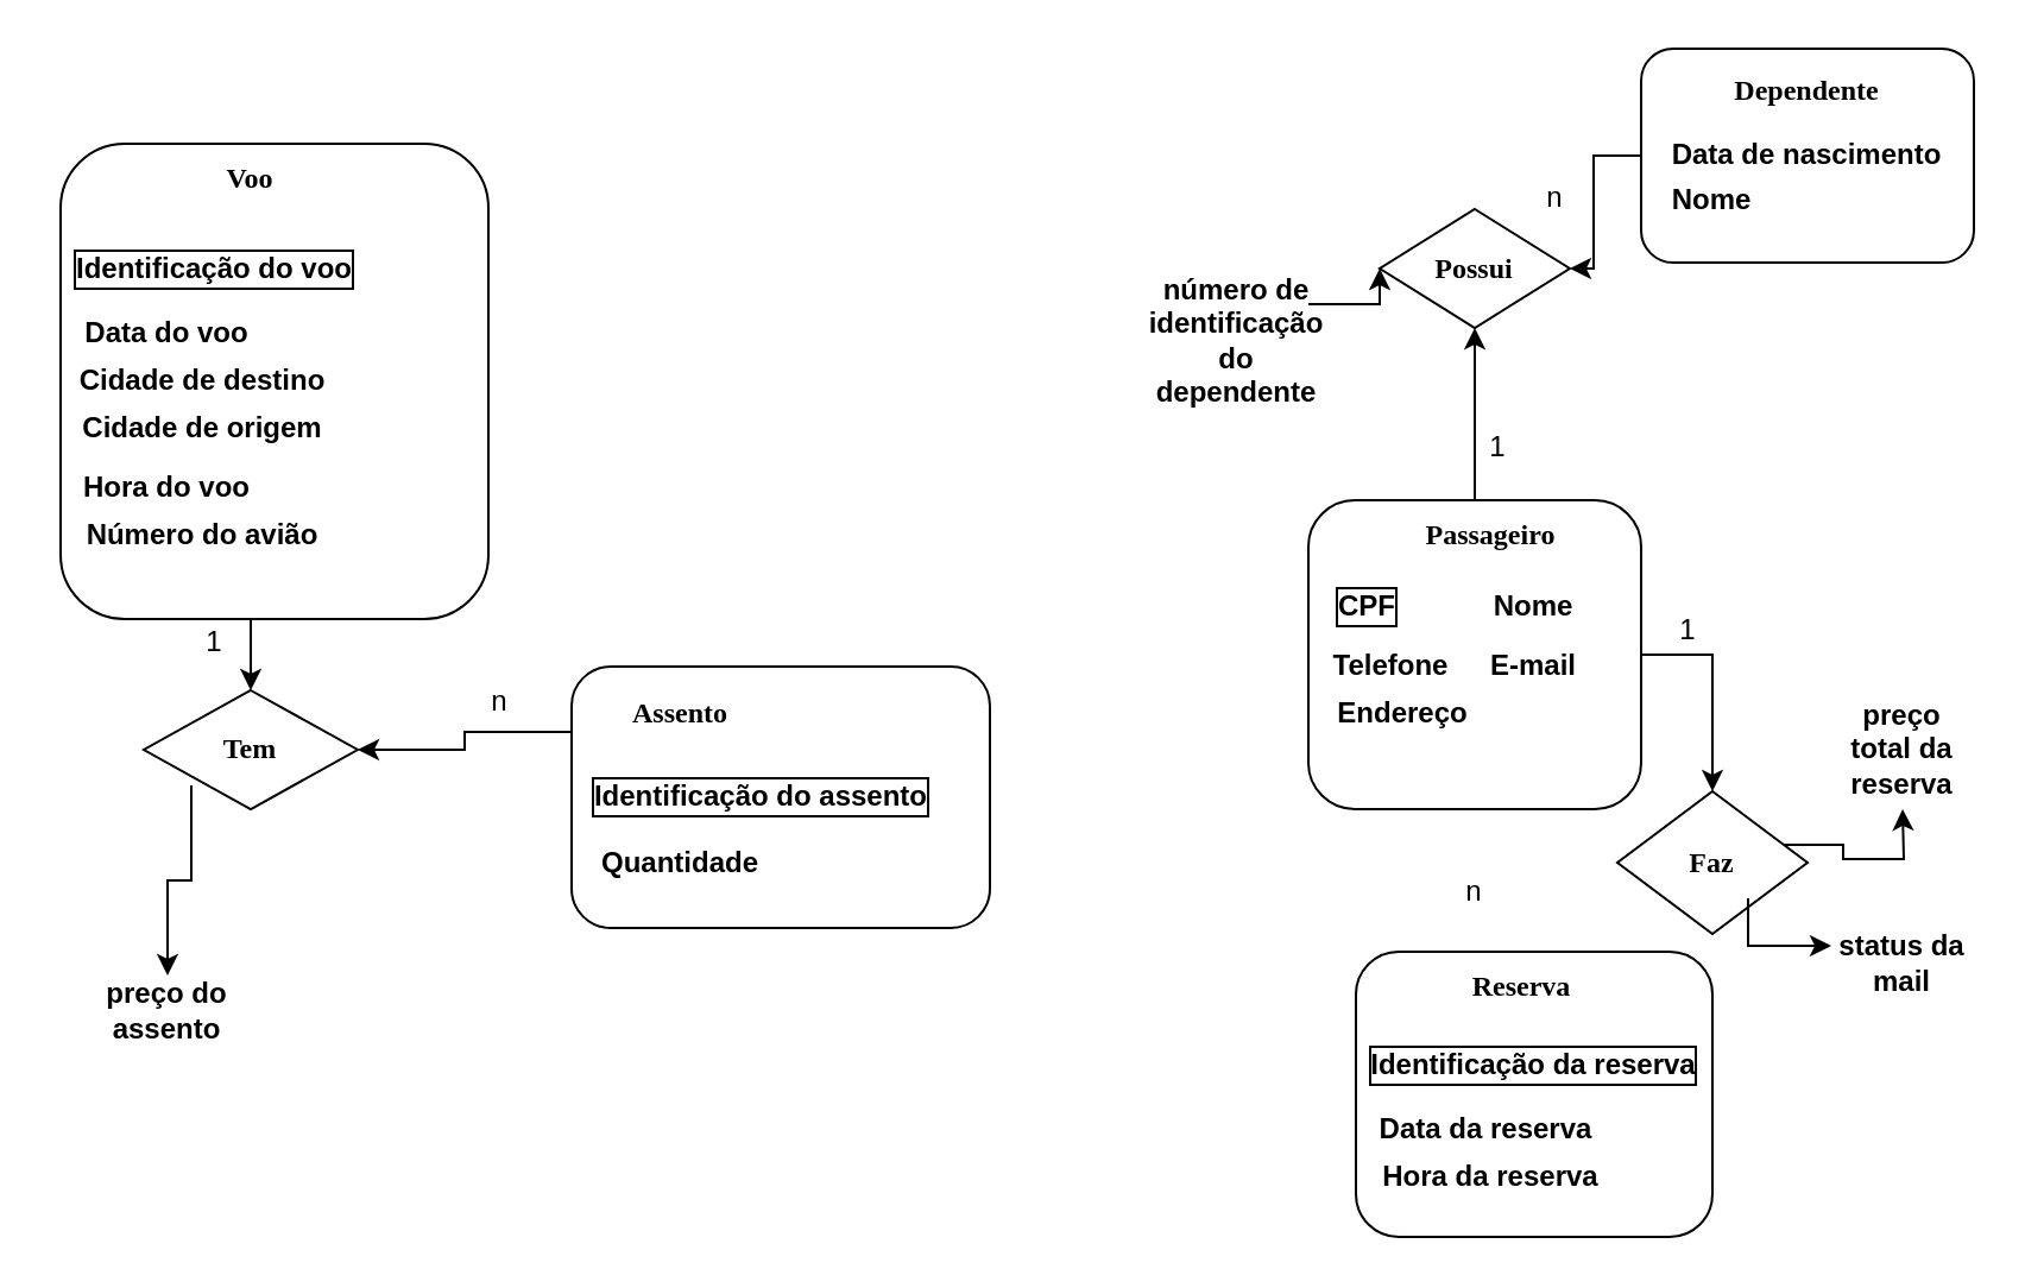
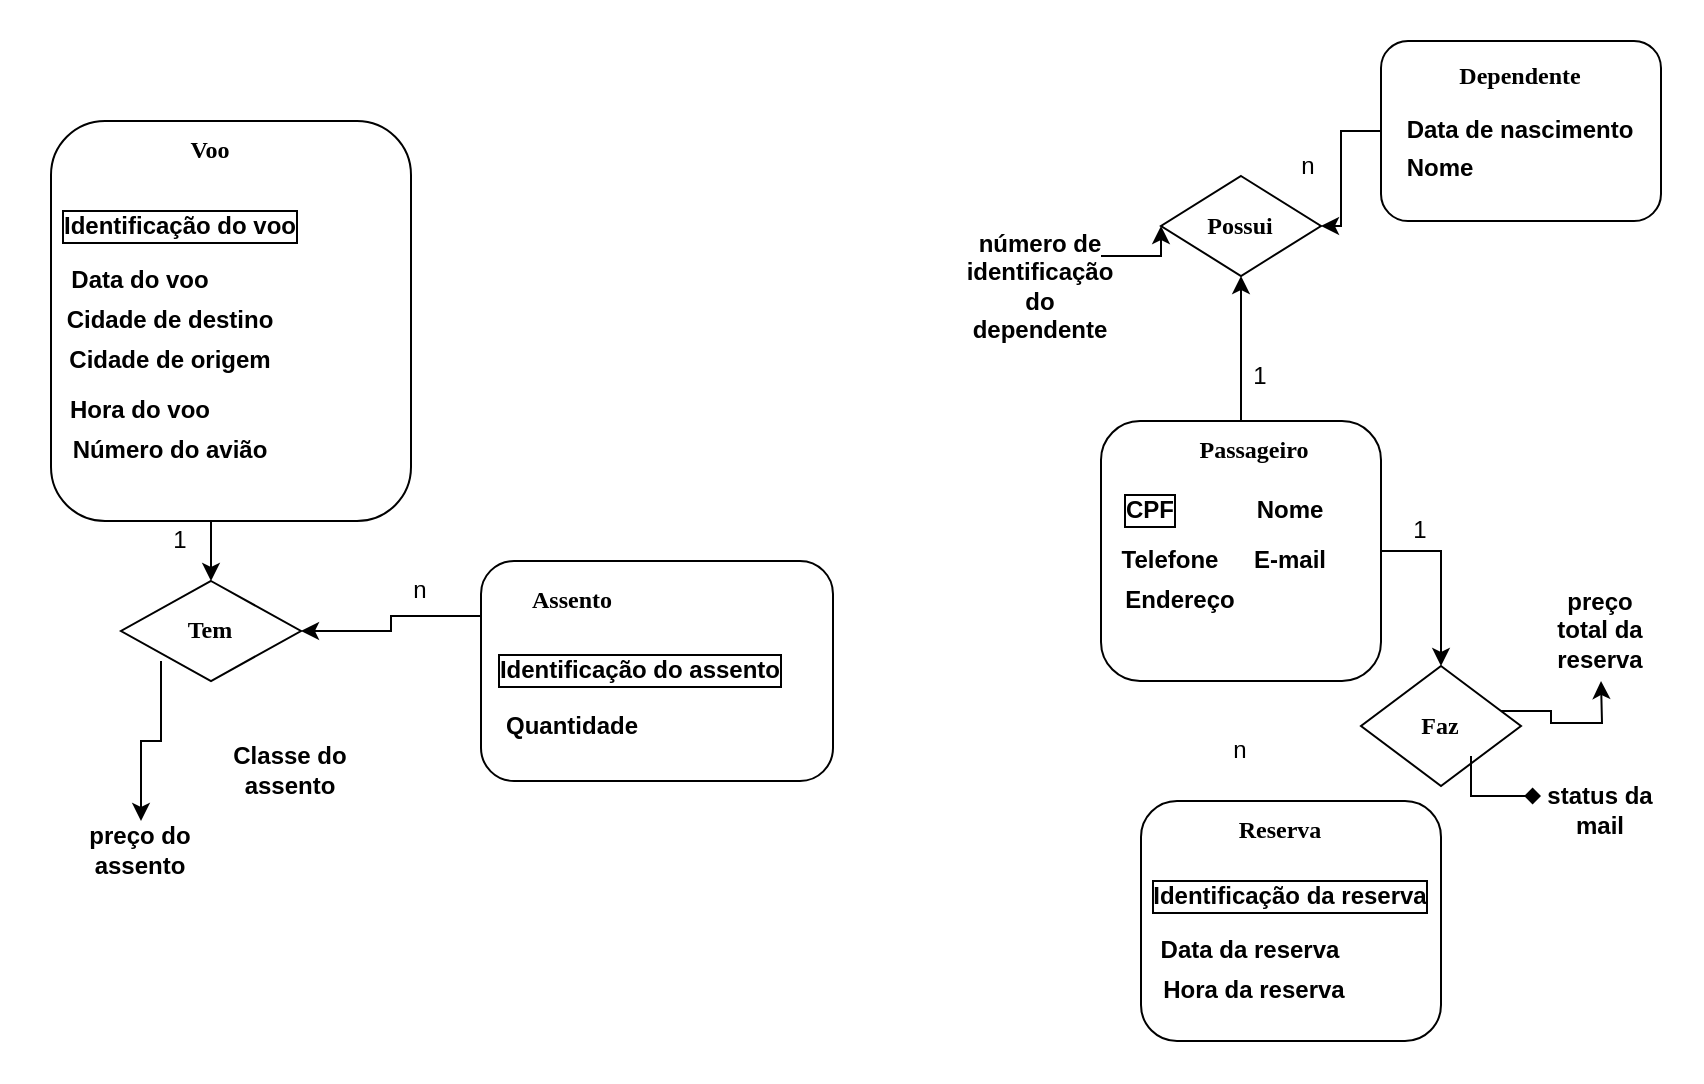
  <mxCell id="0" />
  <mxCell id="1" parent="0" />
  <mxCell id="2" style="edgeStyle=orthogonalEdgeStyle;rounded=0;orthogonalLoop=1;jettySize=auto;html=1;exitX=0.5;exitY=1;exitDx=0;exitDy=0;entryX=0.5;entryY=0;entryDx=0;entryDy=0;" edge="1" parent="1" source="3" target="12"><mxGeometry relative="1" as="geometry" /></mxCell>
  <mxCell id="3" value="" style="rounded=1;whiteSpace=wrap;html=1;" vertex="1" parent="1"><mxGeometry x="25" y="60" width="180" height="200" as="geometry" /></mxCell>
  <mxCell id="4" value="Voo" style="text;html=1;strokeColor=none;fillColor=none;align=center;verticalAlign=middle;rounded=0;fontStyle=1;labelBackgroundColor=none;labelBorderColor=none;whiteSpace=wrap;fontFamily=Verdana;" vertex="1" parent="1"><mxGeometry x="70" y="52.5" width="70" height="45" as="geometry" /></mxCell>
  <mxCell id="5" style="edgeStyle=orthogonalEdgeStyle;rounded=0;orthogonalLoop=1;jettySize=auto;html=1;exitX=0;exitY=0.25;exitDx=0;exitDy=0;entryX=1;entryY=0.5;entryDx=0;entryDy=0;" edge="1" parent="1" source="6" target="12"><mxGeometry relative="1" as="geometry" /></mxCell>
  <mxCell id="6" value="" style="rounded=1;whiteSpace=wrap;html=1;" vertex="1" parent="1"><mxGeometry x="240" y="280" width="176" height="110" as="geometry" /></mxCell>
  <mxCell id="7" value="" style="edgeStyle=orthogonalEdgeStyle;rounded=0;orthogonalLoop=1;jettySize=auto;html=1;" edge="1" parent="1" source="9" target="13"><mxGeometry relative="1" as="geometry" /></mxCell>
  <mxCell id="8" style="edgeStyle=orthogonalEdgeStyle;rounded=0;orthogonalLoop=1;jettySize=auto;html=1;exitX=1;exitY=0.5;exitDx=0;exitDy=0;entryX=0.5;entryY=0;entryDx=0;entryDy=0;" edge="1" parent="1" source="9" target="16"><mxGeometry relative="1" as="geometry" /></mxCell>
  <mxCell id="9" value="" style="rounded=1;whiteSpace=wrap;html=1;" vertex="1" parent="1"><mxGeometry x="550" y="210" width="140" height="130" as="geometry" /></mxCell>
  <mxCell id="10" value="" style="edgeStyle=orthogonalEdgeStyle;rounded=0;orthogonalLoop=1;jettySize=auto;html=1;" edge="1" parent="1" source="11" target="13"><mxGeometry relative="1" as="geometry" /></mxCell>
  <mxCell id="11" value="" style="rounded=1;whiteSpace=wrap;html=1;" vertex="1" parent="1"><mxGeometry x="690" y="20" width="140" height="90" as="geometry" /></mxCell>
  <mxCell id="12" value="" style="rhombus;whiteSpace=wrap;html=1;" vertex="1" parent="1"><mxGeometry x="60" y="290" width="90" height="50" as="geometry" /></mxCell>
  <mxCell id="13" value="" style="rhombus;whiteSpace=wrap;html=1;" vertex="1" parent="1"><mxGeometry x="580" y="87.5" width="80" height="50" as="geometry" /></mxCell>
  <mxCell id="14" value="Passageiro" style="text;html=1;strokeColor=none;fillColor=none;align=center;verticalAlign=middle;whiteSpace=wrap;rounded=0;fontStyle=1;fontFamily=Verdana;" vertex="1" parent="1"><mxGeometry x="597" y="210" width="60" height="30" as="geometry" /></mxCell>
  <mxCell id="15" value="Dependente" style="text;html=1;strokeColor=none;fillColor=none;align=center;verticalAlign=middle;whiteSpace=wrap;rounded=0;fontStyle=1;fontFamily=Verdana;" vertex="1" parent="1"><mxGeometry x="730" y="22.5" width="60" height="30" as="geometry" /></mxCell>
  <mxCell id="16" value="" style="rhombus;whiteSpace=wrap;html=1;" vertex="1" parent="1"><mxGeometry x="680" y="332.5" width="80" height="60" as="geometry" /></mxCell>
  <mxCell id="17" value="" style="rounded=1;whiteSpace=wrap;html=1;" vertex="1" parent="1"><mxGeometry x="570" y="400" width="150" height="120" as="geometry" /></mxCell>
  <mxCell id="18" value="Reserva" style="text;html=1;strokeColor=none;fillColor=none;align=center;verticalAlign=middle;whiteSpace=wrap;rounded=0;fontStyle=1;fontFamily=Verdana;" vertex="1" parent="1"><mxGeometry x="610" y="400" width="60" height="30" as="geometry" /></mxCell>
  <mxCell id="19" style="edgeStyle=orthogonalEdgeStyle;rounded=0;orthogonalLoop=1;jettySize=auto;html=1;exitX=0;exitY=1;exitDx=0;exitDy=0;entryX=0.5;entryY=0;entryDx=0;entryDy=0;" edge="1" parent="1" source="20" target="29"><mxGeometry relative="1" as="geometry" /></mxCell>
  <mxCell id="20" value="Tem" style="text;html=1;strokeColor=none;fillColor=none;align=center;verticalAlign=middle;whiteSpace=wrap;rounded=0;fontStyle=1;fontFamily=Verdana;" vertex="1" parent="1"><mxGeometry x="80" y="300" width="50" height="30" as="geometry" /></mxCell>
- <mxCell id="21" style="edgeStyle=orthogonalEdgeStyle;rounded=0;orthogonalLoop=1;jettySize=auto;html=1;exitX=0.75;exitY=1;exitDx=0;exitDy=0;entryX=0;entryY=0.25;entryDx=0;entryDy=0;" edge="1" parent="1" source="23" target="42"><mxGeometry relative="1" as="geometry" /></mxCell>
+ <mxCell id="21" style="edgeStyle=orthogonalEdgeStyle;rounded=0;orthogonalLoop=1;jettySize=auto;html=1;exitX=0.75;exitY=1;exitDx=0;exitDy=0;entryX=0;entryY=0.25;entryDx=0;entryDy=0;endArrow=diamond;" edge="1" parent="1" source="23" target="42"><mxGeometry relative="1" as="geometry" /></mxCell>
  <mxCell id="22" style="edgeStyle=orthogonalEdgeStyle;rounded=0;orthogonalLoop=1;jettySize=auto;html=1;exitX=1;exitY=0.25;exitDx=0;exitDy=0;" edge="1" parent="1" source="23"><mxGeometry relative="1" as="geometry"><mxPoint x="800" y="340" as="targetPoint" /></mxGeometry></mxCell>
  <mxCell id="23" value="Faz" style="text;html=1;strokeColor=none;fillColor=none;align=center;verticalAlign=middle;whiteSpace=wrap;rounded=0;fontStyle=1;fontFamily=Verdana;" vertex="1" parent="1"><mxGeometry x="690" y="347.5" width="60" height="30" as="geometry" /></mxCell>
  <mxCell id="24" value="Possui" style="text;html=1;strokeColor=none;fillColor=none;align=center;verticalAlign=middle;whiteSpace=wrap;rounded=0;fontStyle=1;fontFamily=Verdana;" vertex="1" parent="1"><mxGeometry x="590" y="97.5" width="60" height="30" as="geometry" /></mxCell>
  <mxCell id="25" value="Assento" style="text;html=1;strokeColor=none;fillColor=none;align=center;verticalAlign=middle;whiteSpace=wrap;rounded=0;fontStyle=1;fontFamily=Verdana;" vertex="1" parent="1"><mxGeometry x="256" y="285" width="60" height="30" as="geometry" /></mxCell>
  <mxCell id="26" value="Identificação do voo" style="text;html=1;strokeColor=none;fillColor=none;align=center;verticalAlign=middle;whiteSpace=wrap;rounded=0;fontStyle=1;labelBorderColor=default;" vertex="1" parent="1"><mxGeometry y="97.5" width="140" height="30" as="geometry" x="20" /></mxCell>
  <mxCell id="27" value="Cidade de origem" style="text;html=1;strokeColor=none;fillColor=none;align=center;verticalAlign=middle;whiteSpace=wrap;rounded=0;fontStyle=1" vertex="1" parent="1"><mxGeometry x="25" y="165" width="120" height="30" as="geometry" /></mxCell>
  <mxCell id="28" value="Cidade de destino" style="text;html=1;strokeColor=none;fillColor=none;align=center;verticalAlign=middle;whiteSpace=wrap;rounded=0;fontStyle=1" vertex="1" parent="1"><mxGeometry x="30" y="145" width="110" height="30" as="geometry" /></mxCell>
  <mxCell id="29" value="preço do assento" style="text;html=1;strokeColor=none;fillColor=none;align=center;verticalAlign=middle;whiteSpace=wrap;rounded=0;fontStyle=1" vertex="1" parent="1"><mxGeometry x="40" y="410" width="60" height="30" as="geometry" /></mxCell>
+ <mxCell id="30" value="Classe do assento" style="text;html=1;strokeColor=none;fillColor=none;align=center;verticalAlign=middle;whiteSpace=wrap;rounded=0;fontStyle=1" vertex="1" parent="1"><mxGeometry x="115" y="370" width="60" height="30" as="geometry" /></mxCell>
  <mxCell id="31" value="Data do voo" style="text;html=1;strokeColor=none;fillColor=none;align=center;verticalAlign=middle;whiteSpace=wrap;rounded=0;fontStyle=1;labelBackgroundColor=none;labelBorderColor=none;" vertex="1" parent="1"><mxGeometry x="30" y="125" width="80" height="30" as="geometry" /></mxCell>
  <mxCell id="32" value="Identificação do assento" style="text;html=1;strokeColor=none;fillColor=none;align=center;verticalAlign=middle;whiteSpace=wrap;rounded=0;fontStyle=1;labelBorderColor=default;" vertex="1" parent="1"><mxGeometry x="240" y="320" width="160" height="30" as="geometry" /></mxCell>
  <mxCell id="33" value="Quantidade" style="text;html=1;strokeColor=none;fillColor=none;align=center;verticalAlign=middle;whiteSpace=wrap;rounded=0;fontStyle=1" vertex="1" parent="1"><mxGeometry x="256" y="345" width="60" height="35" as="geometry" /></mxCell>
  <mxCell id="34" value="CPF" style="text;html=1;strokeColor=none;fillColor=none;align=center;verticalAlign=middle;whiteSpace=wrap;rounded=0;fontStyle=1;labelBorderColor=default;" vertex="1" parent="1"><mxGeometry x="550" y="240" width="50" height="30" as="geometry" /></mxCell>
  <mxCell id="35" value="Nome" style="text;html=1;strokeColor=none;fillColor=none;align=center;verticalAlign=middle;whiteSpace=wrap;rounded=0;fontStyle=1" vertex="1" parent="1"><mxGeometry x="615" y="240" width="60" height="30" as="geometry" /></mxCell>
  <mxCell id="36" value="Telefone" style="text;html=1;strokeColor=none;fillColor=none;align=center;verticalAlign=middle;whiteSpace=wrap;rounded=0;fontStyle=1" vertex="1" parent="1"><mxGeometry x="555" y="265" width="60" height="30" as="geometry" /></mxCell>
  <mxCell id="37" value="E-mail" style="text;html=1;strokeColor=none;fillColor=none;align=center;verticalAlign=middle;whiteSpace=wrap;rounded=0;fontStyle=1" vertex="1" parent="1"><mxGeometry x="615" y="265" width="60" height="30" as="geometry" /></mxCell>
  <mxCell id="38" value="Nome" style="text;html=1;strokeColor=none;fillColor=none;align=center;verticalAlign=middle;whiteSpace=wrap;rounded=0;fontStyle=1" vertex="1" parent="1"><mxGeometry x="690" y="67.5" width="60" height="32.5" as="geometry" /></mxCell>
  <mxCell id="39" value="Data de nascimento" style="text;html=1;strokeColor=none;fillColor=none;align=center;verticalAlign=middle;whiteSpace=wrap;rounded=0;fontStyle=1" vertex="1" parent="1"><mxGeometry x="695" y="50" width="130" height="30" as="geometry" /></mxCell>
  <mxCell id="40" style="edgeStyle=orthogonalEdgeStyle;rounded=0;orthogonalLoop=1;jettySize=auto;html=1;exitX=1;exitY=0;exitDx=0;exitDy=0;entryX=0;entryY=0.5;entryDx=0;entryDy=0;" edge="1" parent="1" source="41" target="13"><mxGeometry relative="1" as="geometry" /></mxCell>
  <mxCell id="41" value="número de identificação do dependente " style="text;html=1;strokeColor=none;fillColor=none;align=center;verticalAlign=middle;whiteSpace=wrap;rounded=0;fontStyle=1" vertex="1" parent="1"><mxGeometry x="490" y="127.5" width="60" height="30" as="geometry" /></mxCell>
  <mxCell id="42" value="status da mail " style="text;html=1;strokeColor=none;fillColor=none;align=center;verticalAlign=middle;whiteSpace=wrap;rounded=0;fontStyle=1" vertex="1" parent="1"><mxGeometry x="770" y="390" width="60" height="30" as="geometry" /></mxCell>
  <mxCell id="43" value="preço total da reserva" style="text;html=1;strokeColor=none;fillColor=none;align=center;verticalAlign=middle;whiteSpace=wrap;rounded=0;fontStyle=1" vertex="1" parent="1"><mxGeometry x="770" y="300" width="60" height="30" as="geometry" /></mxCell>
  <mxCell id="44" value="Data da reserva" style="text;html=1;strokeColor=none;fillColor=none;align=center;verticalAlign=middle;whiteSpace=wrap;rounded=0;fontStyle=1" vertex="1" parent="1"><mxGeometry x="570" y="460" width="110" height="30" as="geometry" /></mxCell>
  <mxCell id="45" value="Hora da reserva" style="text;html=1;strokeColor=none;fillColor=none;align=center;verticalAlign=middle;whiteSpace=wrap;rounded=0;fontStyle=1" vertex="1" parent="1"><mxGeometry x="570" y="480" width="114" height="30" as="geometry" /></mxCell>
  <mxCell id="46" value="Identificação da reserva" style="text;html=1;strokeColor=none;fillColor=none;align=center;verticalAlign=middle;whiteSpace=wrap;rounded=0;fontStyle=1;labelBorderColor=default;" vertex="1" parent="1"><mxGeometry x="565" y="430" width="160" height="35" as="geometry" /></mxCell>
  <mxCell id="47" value="1" style="text;html=1;strokeColor=none;fillColor=none;align=center;verticalAlign=middle;whiteSpace=wrap;rounded=0;" vertex="1" parent="1"><mxGeometry x="60" y="255" width="60" height="30" as="geometry" /></mxCell>
  <mxCell id="48" value="n" style="text;html=1;strokeColor=none;fillColor=none;align=center;verticalAlign=middle;whiteSpace=wrap;rounded=0;" vertex="1" parent="1"><mxGeometry x="180" y="280" width="60" height="30" as="geometry" /></mxCell>
  <mxCell id="49" value="1" style="text;html=1;strokeColor=none;fillColor=none;align=center;verticalAlign=middle;whiteSpace=wrap;rounded=0;" vertex="1" parent="1"><mxGeometry x="680" y="250" width="60" height="30" as="geometry" /></mxCell>
  <mxCell id="50" value="n" style="text;html=1;strokeColor=none;fillColor=none;align=center;verticalAlign=middle;whiteSpace=wrap;rounded=0;" vertex="1" parent="1"><mxGeometry x="590" y="360" width="60" height="30" as="geometry" /></mxCell>
  <mxCell id="51" value="1" style="text;html=1;strokeColor=none;fillColor=none;align=center;verticalAlign=middle;whiteSpace=wrap;rounded=0;" vertex="1" parent="1"><mxGeometry x="600" y="172.5" width="60" height="30" as="geometry" /></mxCell>
  <mxCell id="52" value="n" style="text;html=1;strokeColor=none;fillColor=none;align=center;verticalAlign=middle;whiteSpace=wrap;rounded=0;" vertex="1" parent="1"><mxGeometry x="624" y="67.5" width="60" height="30" as="geometry" /></mxCell>
  <mxCell id="53" value="Hora do voo" style="text;html=1;strokeColor=none;fillColor=none;align=center;verticalAlign=middle;whiteSpace=wrap;rounded=0;fontStyle=1" vertex="1" parent="1"><mxGeometry x="25" y="190" width="90" height="30" as="geometry" /></mxCell>
  <mxCell id="54" value="Número do avião" style="text;html=1;strokeColor=none;fillColor=none;align=center;verticalAlign=middle;whiteSpace=wrap;rounded=0;fontStyle=1" vertex="1" parent="1"><mxGeometry x="25" y="210" width="120" height="30" as="geometry" /></mxCell>
  <mxCell id="55" value="Endereço" style="text;html=1;strokeColor=none;fillColor=none;align=center;verticalAlign=middle;whiteSpace=wrap;rounded=0;fontStyle=1" vertex="1" parent="1"><mxGeometry x="560" y="285" width="60" height="30" as="geometry" /></mxCell>
  <mxCell id="56" style="edgeStyle=orthogonalEdgeStyle;rounded=0;orthogonalLoop=1;jettySize=auto;html=1;exitX=0.5;exitY=1;exitDx=0;exitDy=0;" edge="1" parent="1" source="11" target="11"><mxGeometry relative="1" as="geometry" /></mxCell>
